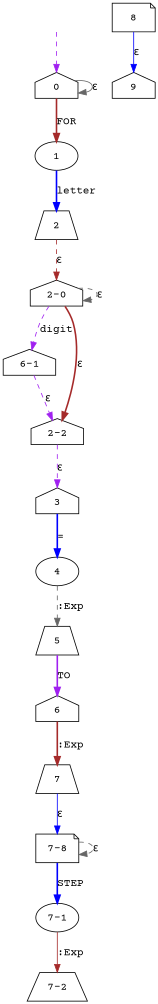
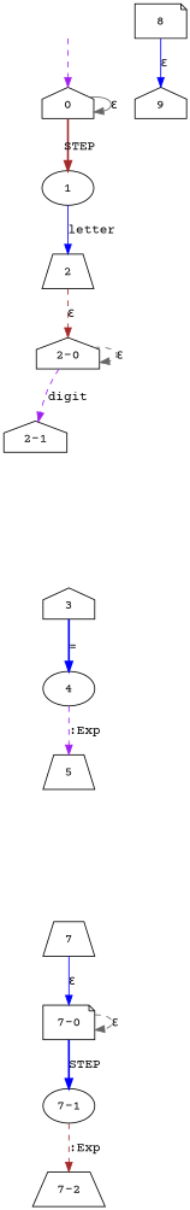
  digraph {
    fontname="Courier Prime"
    node [fontname="Courier Prime" shape=house]
    edge [color=purple fontname="Courier Prime" style=dashed]
    fake0 [style=invisible shape=""]
    0 [root=true]
    1 [shape=ellipse]
    "2-0"
-   "2-1" [label="6-1"]
-   "2-2"
+   "2-1"
    3
    4 [shape=ellipse]
    5 [shape=trapezium]
    "7-1" [shape=ellipse]
    "7-2" [shape=trapezium]
    2 [shape=trapezium]
-   6
    7 [shape=trapezium]
    8 [shape=note]
    9
-   "7-0" [shape=note label="7-8"]
+   "7-0" [shape=note]
    fake0 -> 0
    0 -> 0 [color=gray40 label="ε" style=solid]
-   0 -> 1 [color=brown label=FOR style=bold]
-   1 -> 2 [color=blue label=letter style=bold]
+   0 -> 1 [color=brown label=STEP style=bold]
+   1 -> 2 [color=blue label=letter style=solid]
    "2-0" -> "2-0" [color=gray40 label="ε"]
    "2-0" -> "2-1" [label=digit]
-   "2-0" -> "2-2" [color=brown label="ε" style=bold]
-   "2-1" -> "2-2" [label="ε"]
-   "2-2" -> 3 [label="ε"]
    3 -> 4 [color=blue label="=" style=bold]
-   4 -> 5 [color=gray40 label=":Exp"]
-   5 -> 6 [label=TO style=bold]
-   "7-1" -> "7-2" [color=brown label=":Exp" style=solid]
+   4 -> 5 [label=":Exp"]
+   "7-1" -> "7-2" [color=brown label=":Exp"]
    2 -> "2-0" [color=brown label="ε"]
-   6 -> 7 [color=brown label=":Exp" style=bold]
    7 -> "7-0" [color=blue label="ε" style=solid]
    8 -> 9 [color=blue label="ε" style=solid]
    "7-0" -> "7-1" [color=blue label=STEP style=bold]
    "7-0" -> "7-0" [color=gray40 label="ε"]
  }
